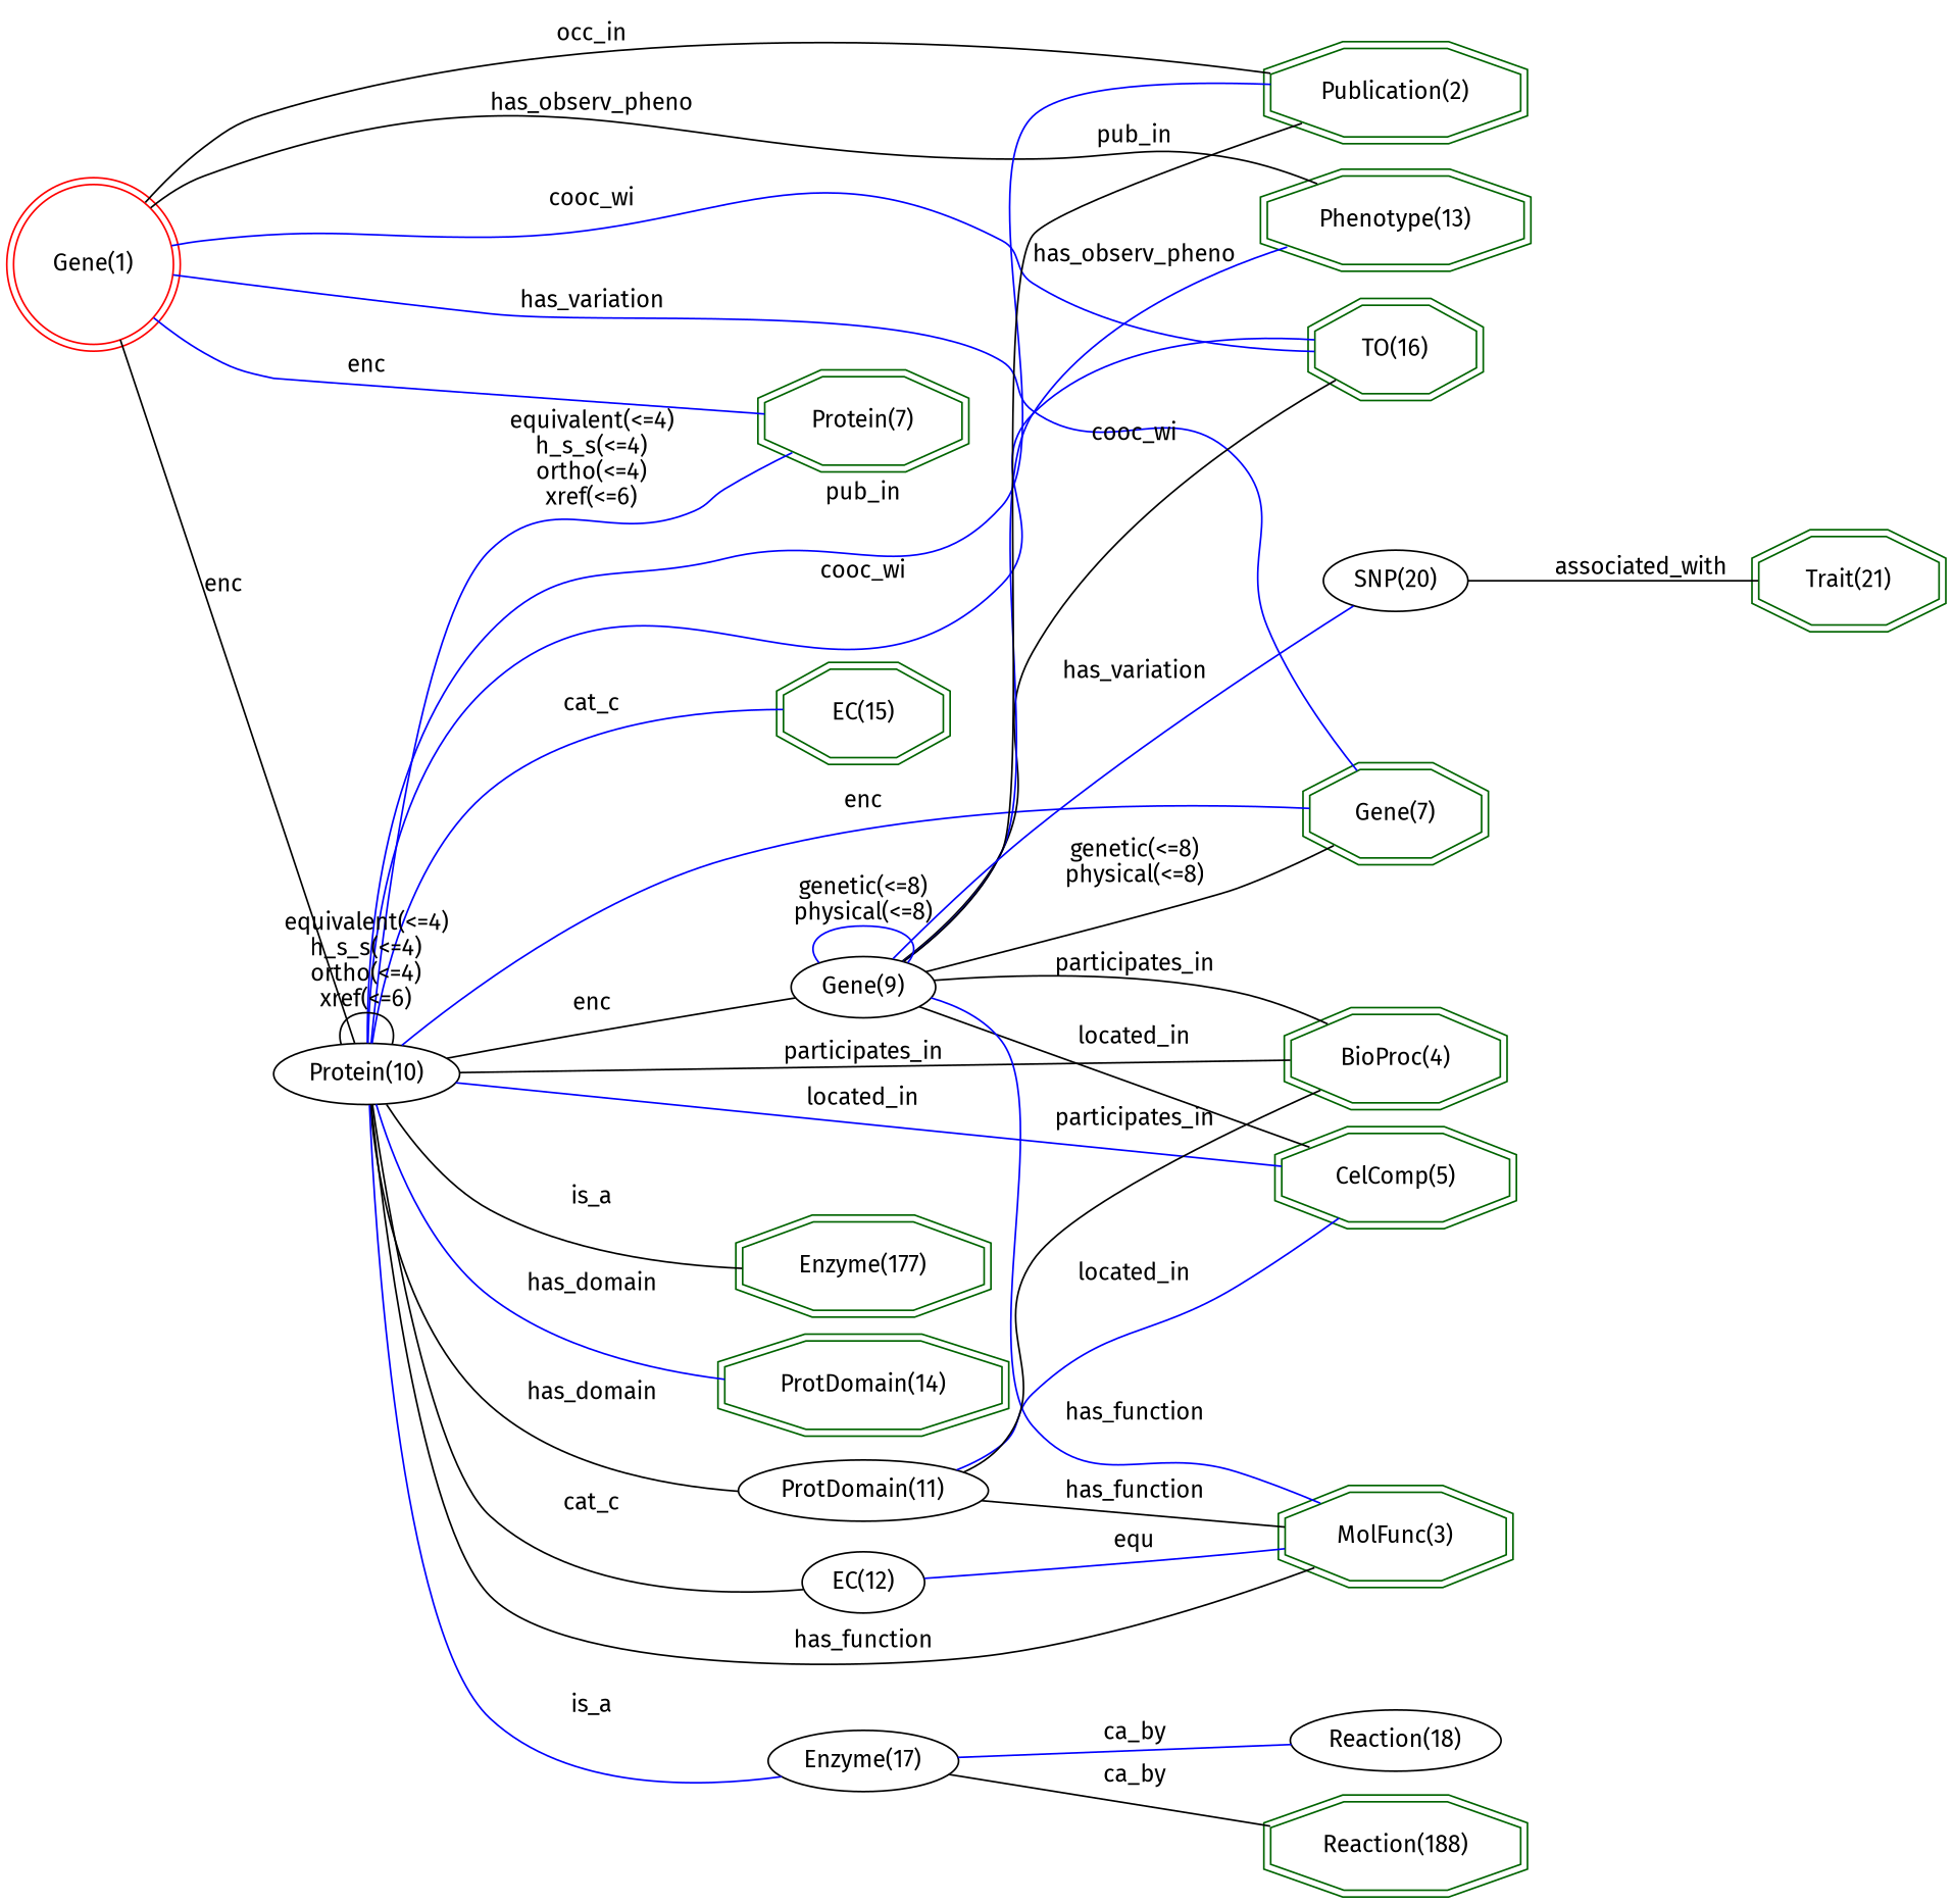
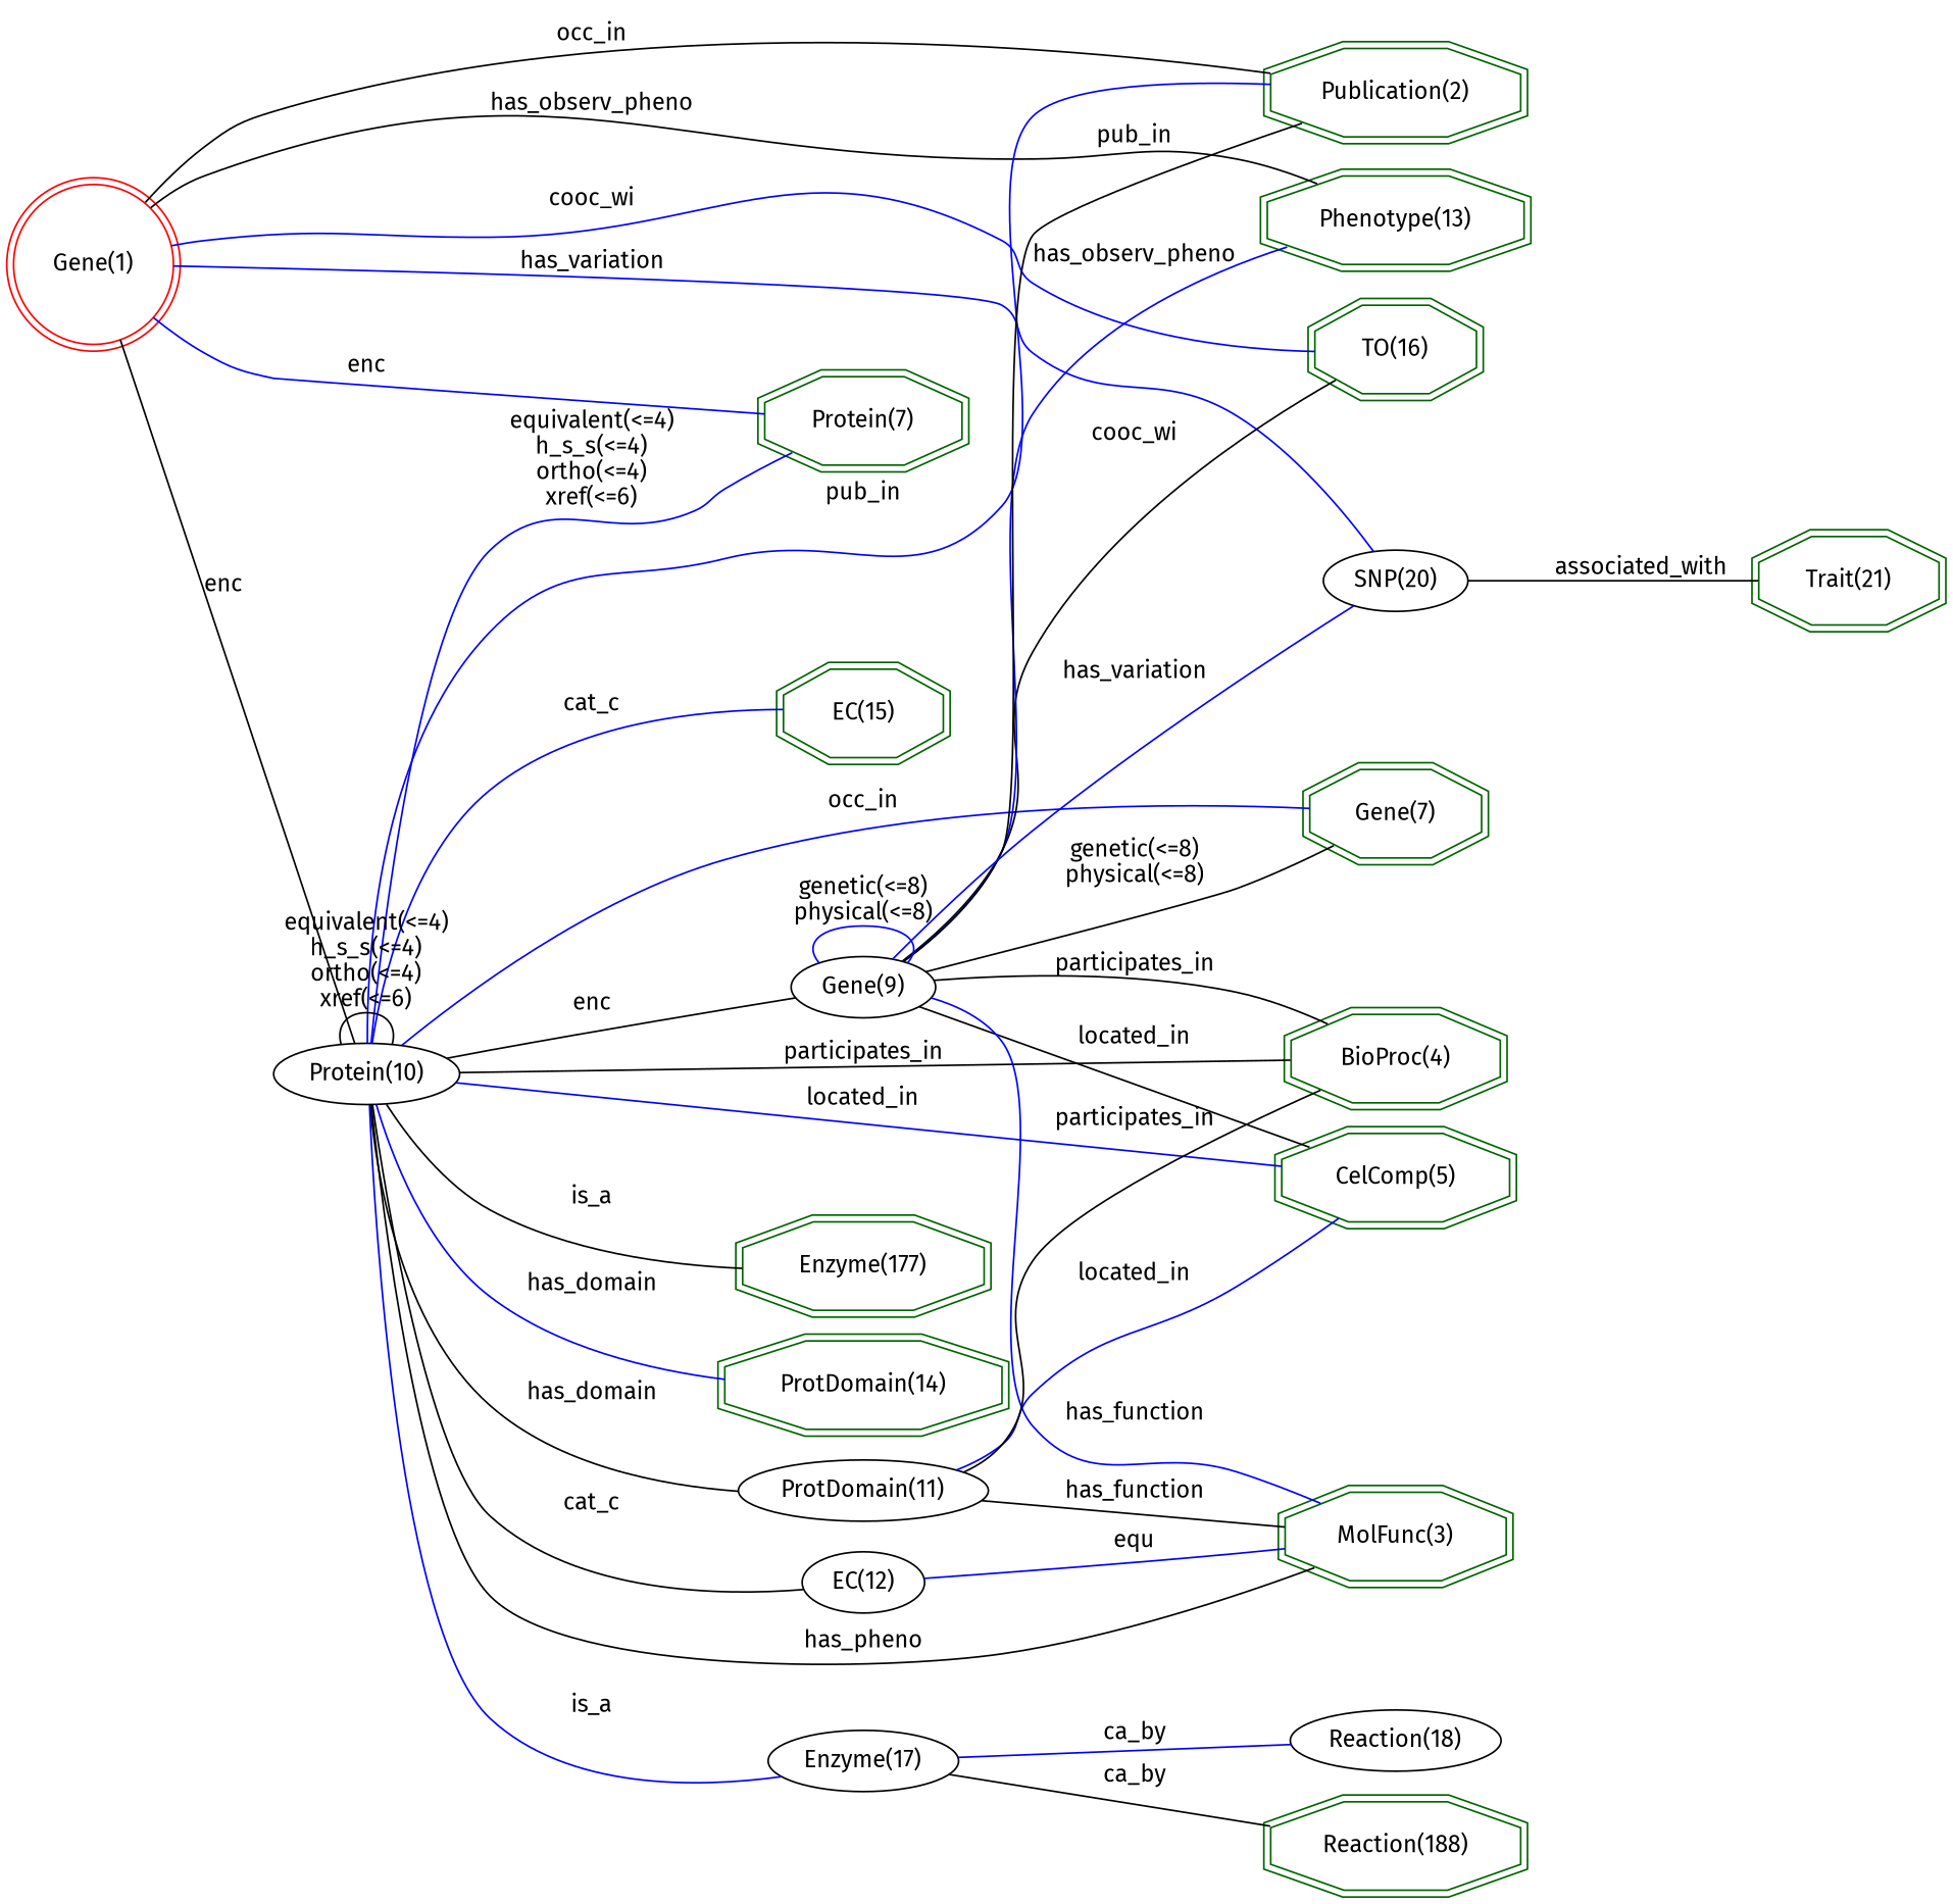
  digraph {
    fontname="Fira Sans"
    rankdir=LR
    node [color=darkgreen fontname="Fira Sans" shape=doubleoctagon]
    edge [arrowhead=none color=black fontname="Fira Sans"]
    "CelComp(5)" [height=0.61111 width=1.7443]
    "Enzyme(177)" [height=0.61111 width=1.8621]
    "ProtDomain(14)" [height=0.61111 width=2.1578]
    "TO(16)" [height=0.61111 width=1.2077]
    n5 [height=0.61111 label="Gene(7)" width=1.286]
    "MolFunc(3)" [height=0.61111 width=1.7]
    "Phenotype(13)" [height=0.61111 width=1.9805]
    "Trait(21)" [height=0.61111 width=1.3655]
    "BioProc(4)" [height=0.61111 width=1.5966]
    "Publication(2)" [height=0.61111 width=1.9362]
    "Protein(7)" [height=0.61111 width=1.4931]
    "EC(15)" [height=0.61111 width=1.1977]
    "Reaction(188)" [height=0.61111 width=1.9359]
    "Gene(1)" [color=red height=1.1966 shape=doublecircle width=1.1966]
    "SNP(20)" [height=0.5 width=1.1406 color="" shape=""]
    "Protein(10)" [height=0.5 width=1.3996 color="" shape=""]
    "Gene(9)" [height=0.5 width=1.0855 color="" shape=""]
    "ProtDomain(11)" [height=0.5 width=1.8819 color="" shape=""]
    "EC(12)" [height=0.5 width=1.0039 color="" shape=""]
    "Enzyme(17)" [height=0.5 width=1.4949 color="" shape=""]
    "Reaction(18)" [height=0.5 width=1.5631 color="" shape=""]
    "Gene(1)" -> "TO(16)" [color=blue label=cooc_wi]
    "Gene(1)" -> "Phenotype(13)" [label=has_observ_pheno]
    "Gene(1)" -> "Publication(2)" [label=occ_in]
    "Gene(1)" -> "Protein(7)" [color=blue label=enc]
-   "Gene(1)" -> n5 [color=blue label=has_variation]
+   "Gene(1)" -> "SNP(20)" [color=blue label=has_variation]
    "Gene(1)" -> "Protein(10)" [label=enc]
    "SNP(20)" -> "Trait(21)" [label=associated_with]
    "Protein(10)" -> "CelComp(5)" [color=blue label=located_in]
    "Protein(10)" -> "Enzyme(177)" [label=is_a]
    "Protein(10)" -> "ProtDomain(14)" [color=blue label=has_domain]
-   "Protein(10)" -> "TO(16)" [color=blue label=cooc_wi]
-   "Protein(10)" -> n5 [color=blue label=enc]
-   "Protein(10)" -> "MolFunc(3)" [label=has_function]
+   "Protein(10)" -> n5 [color=blue label=occ_in]
+   "Protein(10)" -> "MolFunc(3)" [label=has_pheno]
    "Protein(10)" -> "BioProc(4)" [label=participates_in]
    "Protein(10)" -> "Publication(2)" [color=blue label=pub_in]
    "Protein(10)" -> "Protein(7)" [color=blue label="equivalent(<=4)\nh_s_s(<=4)\northo(<=4)\nxref(<=6)"]
    "Protein(10)" -> "EC(15)" [color=blue label=cat_c]
    "Protein(10)" -> "Protein(10)" [label="equivalent(<=4)\nh_s_s(<=4)\northo(<=4)\nxref(<=6)"]
    "Protein(10)" -> "Gene(9)" [label=enc]
    "Protein(10)" -> "ProtDomain(11)" [label=has_domain]
    "Protein(10)" -> "EC(12)" [label=cat_c]
    "Protein(10)" -> "Enzyme(17)" [color=blue label=is_a]
    "Gene(9)" -> "CelComp(5)" [label=located_in]
    "Gene(9)" -> "TO(16)" [label=cooc_wi]
    "Gene(9)" -> n5 [label="genetic(<=8)\nphysical(<=8)"]
    "Gene(9)" -> "MolFunc(3)" [color=blue label=has_function]
    "Gene(9)" -> "Phenotype(13)" [color=blue label=has_observ_pheno]
    "Gene(9)" -> "BioProc(4)" [label=participates_in]
    "Gene(9)" -> "Publication(2)" [label=pub_in]
    "Gene(9)" -> "SNP(20)" [color=blue label=has_variation]
    "Gene(9)" -> "Gene(9)" [color=blue label="genetic(<=8)\nphysical(<=8)"]
    "ProtDomain(11)" -> "CelComp(5)" [color=blue label=located_in]
    "ProtDomain(11)" -> "MolFunc(3)" [label=has_function]
    "ProtDomain(11)" -> "BioProc(4)" [label=participates_in]
    "EC(12)" -> "MolFunc(3)" [color=blue label=equ]
    "Enzyme(17)" -> "Reaction(188)" [label=ca_by]
    "Enzyme(17)" -> "Reaction(18)" [color=blue label=ca_by]
  }
